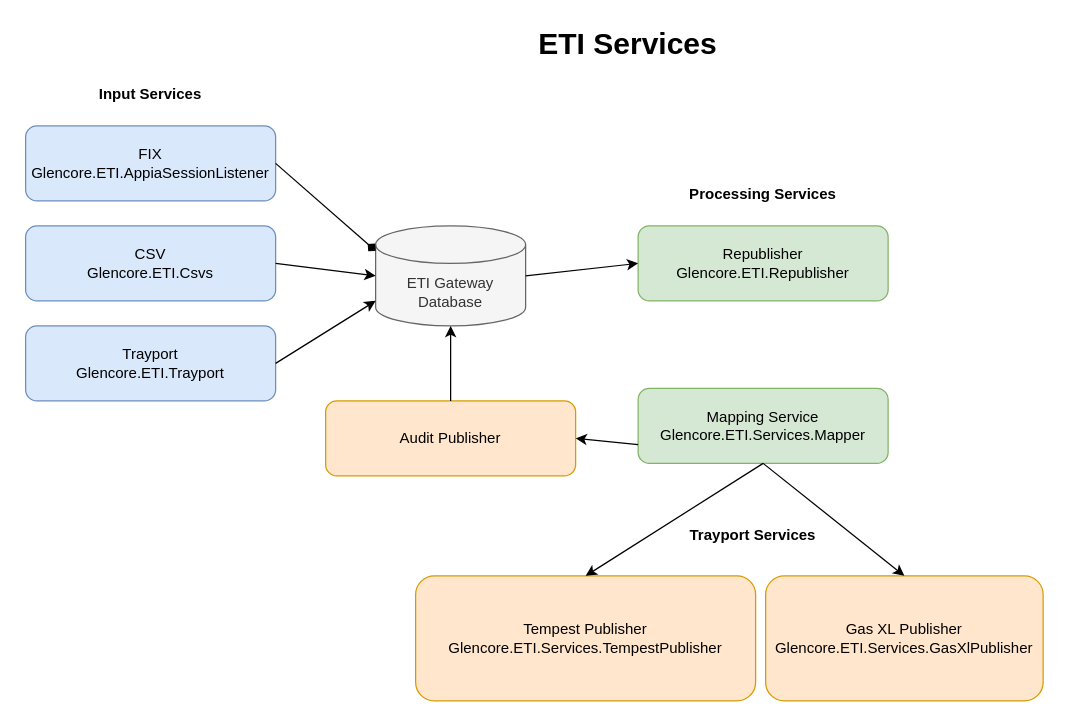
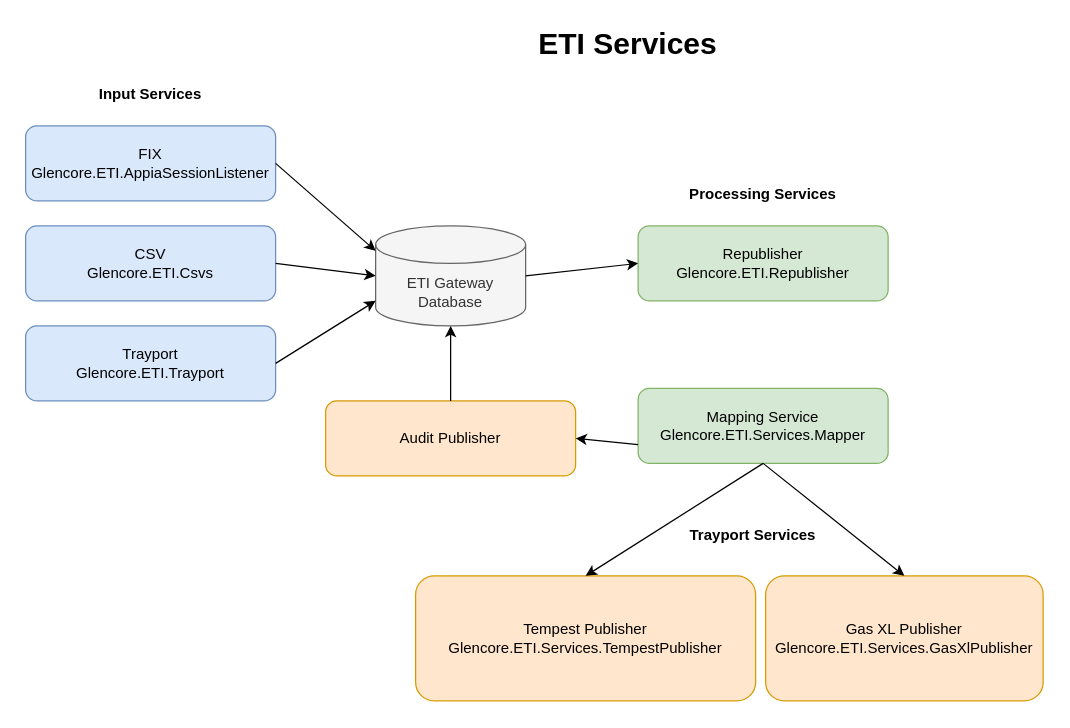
  <mxCell id="0" />
  <mxCell id="1" parent="0" />
  <mxCell id="2" value="FIX&#10;Glencore.ETI.AppiaSessionListener" style="rounded=1;whiteSpace=wrap;html=1;fontSize=12;glass=0;strokeWidth=1;shadow=0;fillColor=#dae8fc;strokeColor=#6c8ebf;" vertex="1" parent="1"><mxGeometry x="20" y="100" width="200" height="60" as="geometry" /></mxCell>
  <mxCell id="3" value="CSV&#10;Glencore.ETI.Csvs" style="rounded=1;whiteSpace=wrap;html=1;fontSize=12;glass=0;strokeWidth=1;shadow=0;fillColor=#dae8fc;strokeColor=#6c8ebf;" vertex="1" parent="1"><mxGeometry x="20" y="180" width="200" height="60" as="geometry" /></mxCell>
  <mxCell id="4" value="Trayport&#10;Glencore.ETI.Trayport" style="rounded=1;whiteSpace=wrap;html=1;fontSize=12;glass=0;strokeWidth=1;shadow=0;fillColor=#dae8fc;strokeColor=#6c8ebf;" vertex="1" parent="1"><mxGeometry x="20" y="260" width="200" height="60" as="geometry" /></mxCell>
  <mxCell id="5" value="ETI Gateway Database" style="shape=cylinder3;whiteSpace=wrap;html=1;boundedLbl=1;backgroundOutline=1;size=15;fillColor=#f5f5f5;fontColor=#333333;strokeColor=#666666;" vertex="1" parent="1"><mxGeometry x="300" y="180" width="120" height="80" as="geometry" /></mxCell>
  <mxCell id="6" value="Republisher&#10;Glencore.ETI.Republisher" style="rounded=1;whiteSpace=wrap;html=1;fontSize=12;glass=0;strokeWidth=1;shadow=0;fillColor=#d5e8d4;strokeColor=#82b366;" vertex="1" parent="1"><mxGeometry x="510" y="180" width="200" height="60" as="geometry" /></mxCell>
  <mxCell id="7" value="Mapping Service&#10;Glencore.ETI.Services.Mapper" style="rounded=1;whiteSpace=wrap;html=1;fontSize=12;glass=0;strokeWidth=1;shadow=0;fillColor=#d5e8d4;strokeColor=#82b366;" vertex="1" parent="1"><mxGeometry x="510" y="310" width="200" height="60" as="geometry" /></mxCell>
  <mxCell id="8" value="Audit Publisher" style="rounded=1;whiteSpace=wrap;html=1;fontSize=12;glass=0;strokeWidth=1;shadow=0;fillColor=#ffe6cc;strokeColor=#d79b00;" vertex="1" parent="1"><mxGeometry x="260" y="320" width="200" height="60" as="geometry" /></mxCell>
  <mxCell id="9" value="Tempest Publisher&#10;Glencore.ETI.Services.TempestPublisher" style="rounded=1;whiteSpace=wrap;html=1;fontSize=12;glass=0;strokeWidth=1;shadow=0;fillColor=#ffe6cc;strokeColor=#d79b00;" vertex="1" parent="1"><mxGeometry x="332" y="460" width="272" height="100" as="geometry" /></mxCell>
  <mxCell id="10" value="Gas XL Publisher&#10;Glencore.ETI.Services.GasXlPublisher" style="rounded=1;whiteSpace=wrap;html=1;fontSize=12;glass=0;strokeWidth=1;shadow=0;fillColor=#ffe6cc;strokeColor=#d79b00;" vertex="1" parent="1"><mxGeometry x="612" y="460" width="222" height="100" as="geometry" /></mxCell>
- <mxCell id="11" value="" style="endArrow=diamond;html=1;rounded=0;exitX=1;exitY=0.5;exitDx=0;exitDy=0;entryX=0;entryY=0.25;entryDx=0;entryDy=0;entryPerimeter=0;" edge="1" parent="1" source="2" target="5"><mxGeometry width="50" height="50" relative="1" as="geometry"><mxPoint x="290" y="390" as="sourcePoint" /><mxPoint x="340" y="340" as="targetPoint" /></mxGeometry></mxCell>
+ <mxCell id="11" value="" style="endArrow=classic;html=1;rounded=0;exitX=1;exitY=0.5;exitDx=0;exitDy=0;entryX=0;entryY=0.25;entryDx=0;entryDy=0;entryPerimeter=0;" edge="1" parent="1" source="2" target="5"><mxGeometry width="50" height="50" relative="1" as="geometry"><mxPoint x="290" y="390" as="sourcePoint" /><mxPoint x="340" y="340" as="targetPoint" /></mxGeometry></mxCell>
  <mxCell id="12" value="" style="endArrow=classic;html=1;rounded=0;exitX=1;exitY=0.5;exitDx=0;exitDy=0;entryX=0;entryY=0.5;entryDx=0;entryDy=0;entryPerimeter=0;" edge="1" parent="1" source="3" target="5"><mxGeometry width="50" height="50" relative="1" as="geometry"><mxPoint x="290" y="390" as="sourcePoint" /><mxPoint x="340" y="340" as="targetPoint" /></mxGeometry></mxCell>
  <mxCell id="13" value="" style="endArrow=classic;html=1;rounded=0;exitX=1;exitY=0.5;exitDx=0;exitDy=0;entryX=0;entryY=0.75;entryDx=0;entryDy=0;entryPerimeter=0;" edge="1" parent="1" source="4" target="5"><mxGeometry width="50" height="50" relative="1" as="geometry"><mxPoint x="290" y="390" as="sourcePoint" /><mxPoint x="340" y="340" as="targetPoint" /></mxGeometry></mxCell>
  <mxCell id="14" value="" style="endArrow=classic;html=1;rounded=0;exitX=1;exitY=0.5;exitDx=0;exitDy=0;exitPerimeter=0;entryX=0;entryY=0.5;entryDx=0;entryDy=0;" edge="1" parent="1" source="5" target="6"><mxGeometry width="50" height="50" relative="1" as="geometry"><mxPoint x="290" y="390" as="sourcePoint" /><mxPoint x="340" y="340" as="targetPoint" /></mxGeometry></mxCell>
  <mxCell id="15" value="" style="endArrow=classic;html=1;rounded=0;exitX=0;exitY=0.75;exitDx=0;exitDy=0;entryX=1;entryY=0.5;entryDx=0;entryDy=0;" edge="1" parent="1" source="7" target="8"><mxGeometry width="50" height="50" relative="1" as="geometry"><mxPoint x="290" y="390" as="sourcePoint" /><mxPoint x="340" y="340" as="targetPoint" /></mxGeometry></mxCell>
  <mxCell id="16" value="" style="endArrow=classic;html=1;rounded=0;exitX=0.5;exitY=1;exitDx=0;exitDy=0;entryX=0.5;entryY=0;entryDx=0;entryDy=0;" edge="1" parent="1" source="7" target="9"><mxGeometry width="50" height="50" relative="1" as="geometry"><mxPoint x="290" y="390" as="sourcePoint" /><mxPoint x="340" y="340" as="targetPoint" /></mxGeometry></mxCell>
  <mxCell id="17" value="" style="endArrow=classic;html=1;rounded=0;exitX=0.5;exitY=1;exitDx=0;exitDy=0;entryX=0.5;entryY=0;entryDx=0;entryDy=0;" edge="1" parent="1" source="7" target="10"><mxGeometry width="50" height="50" relative="1" as="geometry"><mxPoint x="290" y="390" as="sourcePoint" /><mxPoint x="340" y="340" as="targetPoint" /></mxGeometry></mxCell>
  <mxCell id="18" value="Input Services" style="text;html=1;strokeColor=none;fillColor=none;align=center;verticalAlign=middle;whiteSpace=wrap;rounded=0;fontStyle=1" vertex="1" parent="1"><mxGeometry x="70" y="60" width="100" height="30" as="geometry" /></mxCell>
  <mxCell id="19" value="Processing Services" style="text;html=1;strokeColor=none;fillColor=none;align=center;verticalAlign=middle;whiteSpace=wrap;rounded=0;fontStyle=1" vertex="1" parent="1"><mxGeometry x="550" y="140" width="120" height="30" as="geometry" /></mxCell>
  <mxCell id="20" value="ETI Services" style="text;html=1;strokeColor=none;fillColor=none;align=center;verticalAlign=middle;whiteSpace=wrap;rounded=0;fontSize=24;fontStyle=1" vertex="1" parent="1"><mxGeometry x="352" y="20" width="300" height="30" as="geometry" /></mxCell>
  <mxCell id="21" value="" style="endArrow=classic;html=1;rounded=0;exitX=0.5;exitY=0;exitDx=0;exitDy=0;entryX=0.5;entryY=1;entryDx=0;entryDy=0;entryPerimeter=0;" edge="1" parent="1" source="8" target="5"><mxGeometry width="50" height="50" relative="1" as="geometry"><mxPoint x="750" y="620" as="sourcePoint" /><mxPoint x="800" y="570" as="targetPoint" /></mxGeometry></mxCell>
  <mxCell id="22" value="Trayport Services&lt;div&gt;&lt;br&gt;&lt;/div&gt;" style="text;html=1;strokeColor=none;fillColor=none;align=center;verticalAlign=middle;whiteSpace=wrap;rounded=0;fontStyle=1" vertex="1" parent="1"><mxGeometry x="542" y="420" width="120" height="30" as="geometry" /></mxCell>
